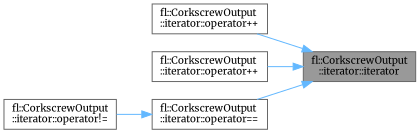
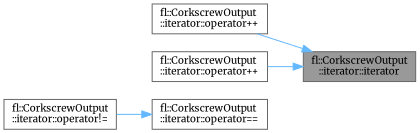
  digraph {
    fontname=Merriweather
    rankdir=RL
    node [color=grey40 fillcolor=white fontname=Merriweather fontsize=10 shape=box style=filled]
    edge [color=steelblue1 dir=back fontname=Merriweather fontsize=10 labelfontname=Helvetica labelfontsize=10 style=solid]
    n1 [color=gray40 fillcolor=grey60 fontcolor=black height=0.2 label="fl::CorkscrewOutput\l::iterator::iterator" width=0.4]
    n2 [height=0.2 label="fl::CorkscrewOutput\l::iterator::operator++" width=0.4]
    n3 [height=0.2 label="fl::CorkscrewOutput\l::iterator::operator++" width=0.4]
    n4 [height=0.2 label="fl::CorkscrewOutput\l::iterator::operator==" width=0.4]
    n5 [height=0.2 label="fl::CorkscrewOutput\l::iterator::operator!=" width=0.4]
    n1 -> n2
    n1 -> n3
-   n1 -> n4
    n4 -> n5
  }
